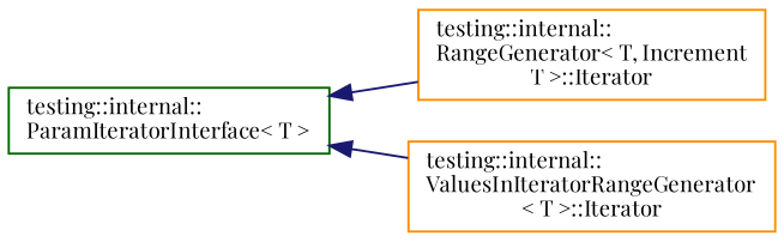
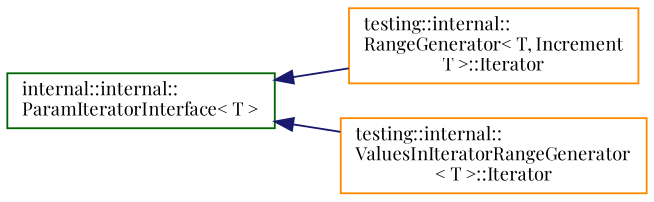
  digraph {
    rankdir=LR
    fontname="Playfair Display"
    node [color=darkorange fillcolor=white fontname="Playfair Display" fontsize=10 shape=record style=filled]
    edge [color=midnightblue dir=back fontname="Playfair Display" fontsize=10 labelfontname=Helvetica labelfontsize=10 style=solid]
-   n1 [color=darkgreen height=0.2 label="testing::internal::\lParamIteratorInterface\< T \>" width=0.4]
+   n1 [color=darkgreen height=0.2 label="internal::internal::\lParamIteratorInterface\< T \>" width=0.4]
    n2 [height=0.2 label="testing::internal::\lRangeGenerator\< T, Increment\lT \>::Iterator" width=0.4]
    n3 [height=0.2 label="testing::internal::\lValuesInIteratorRangeGenerator\l\< T \>::Iterator" width=0.4]
    n1 -> n2
    n1 -> n3
  }
